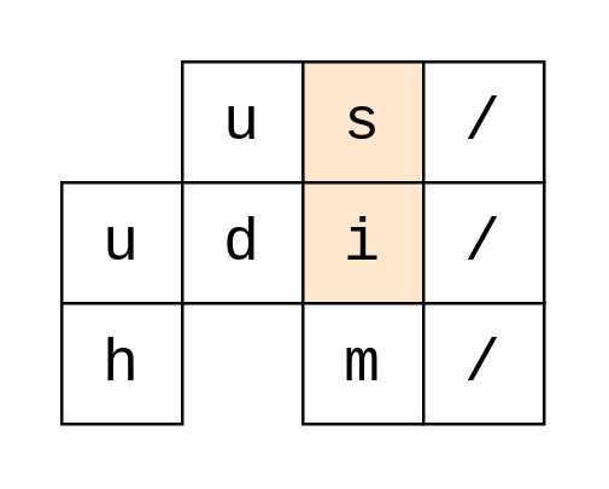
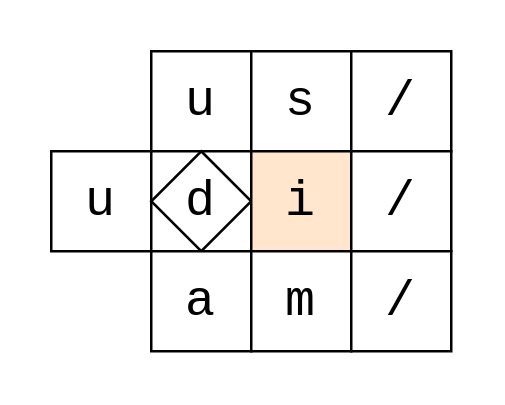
  <mxCell id="0" />
  <mxCell id="1" parent="0" />
  <mxCell id="2" value="u" style="whiteSpace=wrap;html=1;aspect=fixed;fontSize=20;fontFamily=Courier New;" vertex="1" parent="1"><mxGeometry x="20" y="60" width="40" height="40" as="geometry" /></mxCell>
- <mxCell id="3" value="h" style="whiteSpace=wrap;html=1;aspect=fixed;fontSize=20;fontFamily=Courier New;" vertex="1" parent="1"><mxGeometry x="20" y="100" width="40" height="40" as="geometry" /></mxCell>
  <mxCell id="4" value="u" style="whiteSpace=wrap;html=1;aspect=fixed;fontSize=20;fontFamily=Courier New;" vertex="1" parent="1"><mxGeometry x="60" y="20" width="40" height="40" as="geometry" /></mxCell>
- <mxCell id="5" value="d" style="whiteSpace=wrap;html=1;aspect=fixed;fontSize=20;fontFamily=Courier New;" vertex="1" parent="1"><mxGeometry x="60" y="60" width="40" height="40" as="geometry" /></mxCell>
- <mxCell id="7" value="s" style="whiteSpace=wrap;html=1;aspect=fixed;fontSize=20;fontFamily=Courier New;fillColor=#ffe6cc;" vertex="1" parent="1"><mxGeometry x="100" y="20" width="40" height="40" as="geometry" /></mxCell>
+ <mxCell id="5" value="d" style="rhombus;whiteSpace=wrap;html=1;aspect=fixed;fontSize=20;fontFamily=Courier New;" vertex="1" parent="1"><mxGeometry x="60" y="60" width="40" height="40" as="geometry" /></mxCell>
+ <mxCell id="6" value="a" style="whiteSpace=wrap;html=1;aspect=fixed;fontSize=20;fontFamily=Courier New;" vertex="1" parent="1"><mxGeometry x="60" y="100" width="40" height="40" as="geometry" /></mxCell>
+ <mxCell id="7" value="s" style="whiteSpace=wrap;html=1;aspect=fixed;fontSize=20;fontFamily=Courier New;" vertex="1" parent="1"><mxGeometry x="100" y="20" width="40" height="40" as="geometry" /></mxCell>
  <mxCell id="8" value="i" style="whiteSpace=wrap;html=1;aspect=fixed;fontSize=20;fontFamily=Courier New;fillColor=#ffe6cc;" vertex="1" parent="1"><mxGeometry x="100" y="60" width="40" height="40" as="geometry" /></mxCell>
  <mxCell id="9" value="m" style="whiteSpace=wrap;html=1;aspect=fixed;fontSize=20;fontFamily=Courier New;" vertex="1" parent="1"><mxGeometry x="100" y="100" width="40" height="40" as="geometry" /></mxCell>
  <mxCell id="10" value="/" style="whiteSpace=wrap;html=1;aspect=fixed;fontSize=20;fontFamily=Courier New;" vertex="1" parent="1"><mxGeometry x="140" y="20" width="40" height="40" as="geometry" /></mxCell>
  <mxCell id="11" value="/" style="whiteSpace=wrap;html=1;aspect=fixed;fontSize=20;fontFamily=Courier New;" vertex="1" parent="1"><mxGeometry x="140" y="60" width="40" height="40" as="geometry" /></mxCell>
  <mxCell id="12" value="/" style="whiteSpace=wrap;html=1;aspect=fixed;fontSize=20;fontFamily=Courier New;" vertex="1" parent="1"><mxGeometry x="140" y="100" width="40" height="40" as="geometry" /></mxCell>
